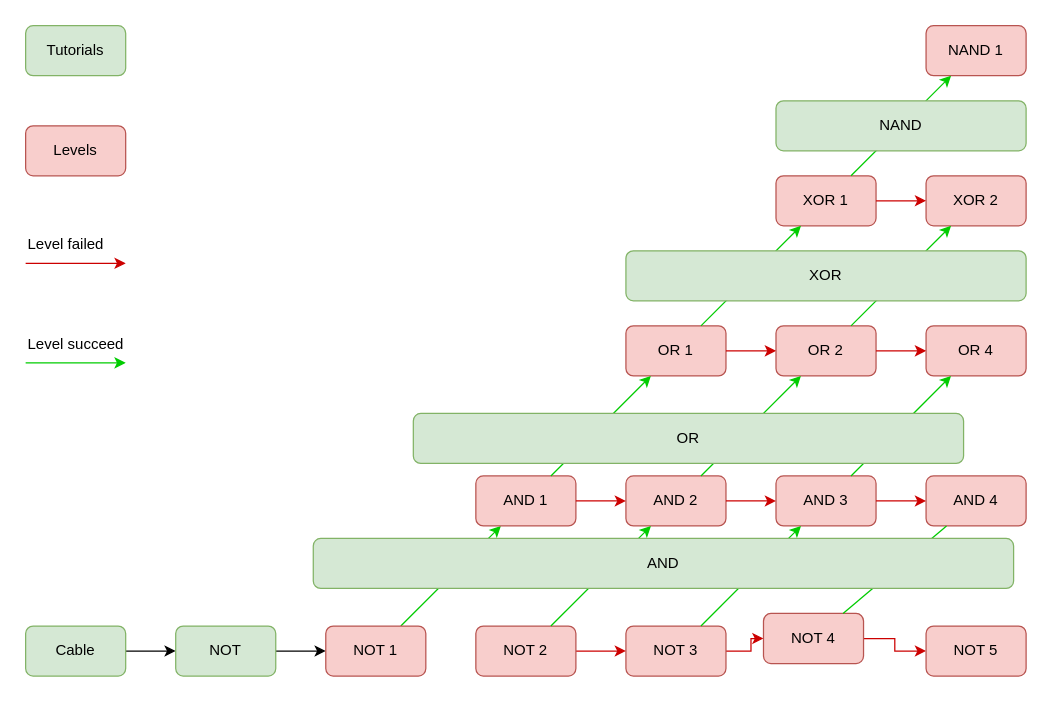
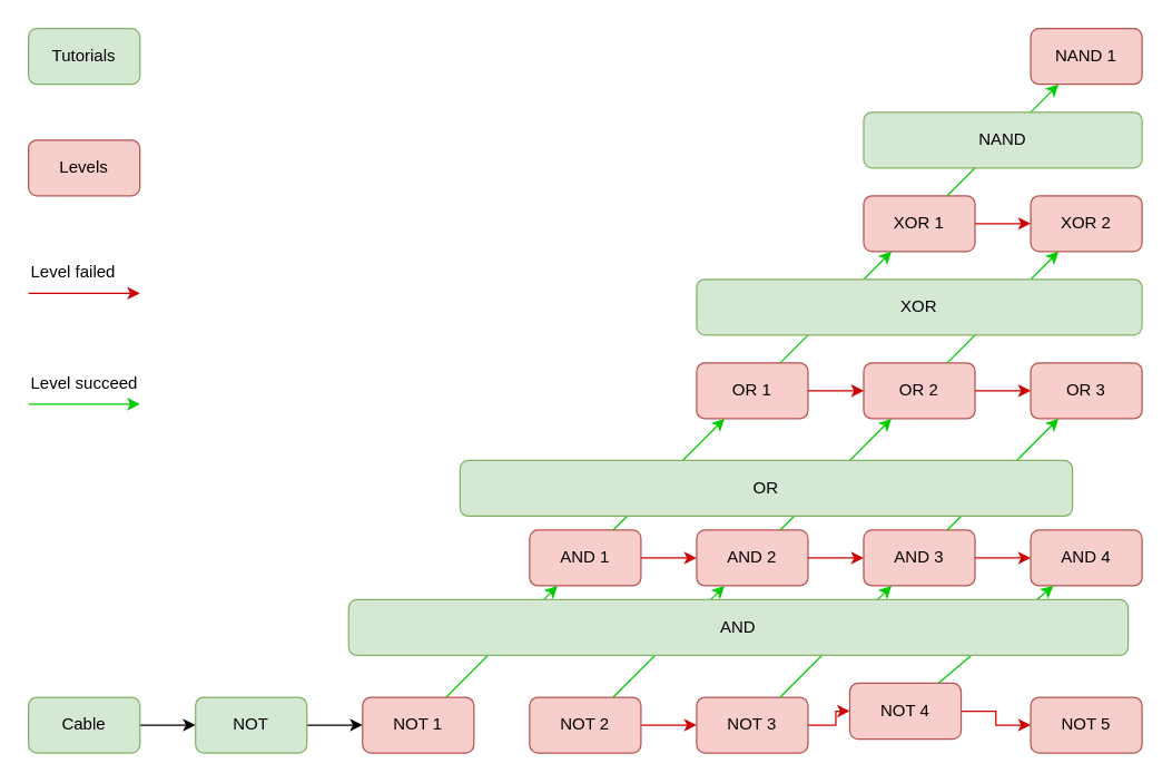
  <mxCell id="0" />
  <mxCell id="1" parent="0" />
  <mxCell id="2" style="edgeStyle=orthogonalEdgeStyle;rounded=0;orthogonalLoop=1;jettySize=auto;html=1;exitX=1;exitY=0.5;exitDx=0;exitDy=0;entryX=0;entryY=0.5;entryDx=0;entryDy=0;" parent="1" source="3" target="5" edge="1"><mxGeometry relative="1" as="geometry" /></mxCell>
  <mxCell id="3" value="Cable" style="rounded=1;whiteSpace=wrap;html=1;fillColor=#d5e8d4;strokeColor=#82b366;" parent="1" vertex="1"><mxGeometry x="20" y="500" width="80" height="40" as="geometry" /></mxCell>
  <mxCell id="4" style="edgeStyle=orthogonalEdgeStyle;rounded=0;orthogonalLoop=1;jettySize=auto;html=1;exitX=1;exitY=0.5;exitDx=0;exitDy=0;entryX=0;entryY=0.5;entryDx=0;entryDy=0;" parent="1" source="5" target="9" edge="1"><mxGeometry relative="1" as="geometry" /></mxCell>
  <mxCell id="5" value="NOT" style="rounded=1;whiteSpace=wrap;html=1;fillColor=#d5e8d4;strokeColor=#82b366;" parent="1" vertex="1"><mxGeometry x="140" y="500" width="80" height="40" as="geometry" /></mxCell>
  <mxCell id="6" value="Tutorials" style="rounded=1;whiteSpace=wrap;html=1;fillColor=#d5e8d4;strokeColor=#82b366;" parent="1" vertex="1"><mxGeometry x="20" y="20" width="80" height="40" as="geometry" /></mxCell>
  <mxCell id="7" value="Levels" style="rounded=1;whiteSpace=wrap;html=1;fillColor=#f8cecc;strokeColor=#b85450;" parent="1" vertex="1"><mxGeometry x="20" y="100" width="80" height="40" as="geometry" /></mxCell>
  <mxCell id="8" style="rounded=0;orthogonalLoop=1;jettySize=auto;html=1;strokeColor=#00CC00;" parent="1" source="9" target="17" edge="1"><mxGeometry relative="1" as="geometry" /></mxCell>
  <mxCell id="9" value="NOT 1" style="rounded=1;whiteSpace=wrap;html=1;fillColor=#f8cecc;strokeColor=#b85450;" parent="1" vertex="1"><mxGeometry x="260" y="500" width="80" height="40" as="geometry" /></mxCell>
  <mxCell id="10" value="" style="edgeStyle=orthogonalEdgeStyle;rounded=0;orthogonalLoop=1;jettySize=auto;html=1;strokeColor=#CC0000;" parent="1" source="11" target="15" edge="1"><mxGeometry relative="1" as="geometry" /></mxCell>
  <mxCell id="11" value="NOT 3" style="rounded=1;whiteSpace=wrap;html=1;fillColor=#f8cecc;strokeColor=#b85450;" parent="1" vertex="1"><mxGeometry x="500" y="500" width="80" height="40" as="geometry" /></mxCell>
  <mxCell id="12" value="" style="edgeStyle=orthogonalEdgeStyle;rounded=0;orthogonalLoop=1;jettySize=auto;html=1;strokeColor=#CC0000;" parent="1" source="13" target="11" edge="1"><mxGeometry relative="1" as="geometry" /></mxCell>
  <mxCell id="13" value="NOT 2" style="rounded=1;whiteSpace=wrap;html=1;fillColor=#f8cecc;strokeColor=#b85450;" parent="1" vertex="1"><mxGeometry x="380" y="500" width="80" height="40" as="geometry" /></mxCell>
  <mxCell id="14" value="" style="edgeStyle=orthogonalEdgeStyle;rounded=0;orthogonalLoop=1;jettySize=auto;html=1;strokeColor=#CC0000;" parent="1" source="15" target="16" edge="1"><mxGeometry relative="1" as="geometry" /></mxCell>
  <mxCell id="15" value="NOT 4" style="rounded=1;whiteSpace=wrap;html=1;fillColor=#f8cecc;strokeColor=#b85450;" parent="1" vertex="1"><mxGeometry x="610" y="490" width="80" height="40" as="geometry" /></mxCell>
  <mxCell id="16" value="NOT 5" style="rounded=1;whiteSpace=wrap;html=1;fillColor=#f8cecc;strokeColor=#b85450;" parent="1" vertex="1"><mxGeometry x="740" y="500" width="80" height="40" as="geometry" /></mxCell>
  <mxCell id="17" value="AND 1" style="rounded=1;whiteSpace=wrap;html=1;fillColor=#f8cecc;strokeColor=#b85450;" parent="1" vertex="1"><mxGeometry x="380" y="380" width="80" height="40" as="geometry" /></mxCell>
  <mxCell id="18" value="AND 2" style="rounded=1;whiteSpace=wrap;html=1;fillColor=#f8cecc;strokeColor=#b85450;" parent="1" vertex="1"><mxGeometry x="500" y="380" width="80" height="40" as="geometry" /></mxCell>
  <mxCell id="19" value="AND 3" style="rounded=1;whiteSpace=wrap;html=1;fillColor=#f8cecc;strokeColor=#b85450;" parent="1" vertex="1"><mxGeometry x="620" y="380" width="80" height="40" as="geometry" /></mxCell>
  <mxCell id="20" value="AND 4" style="rounded=1;whiteSpace=wrap;html=1;fillColor=#f8cecc;strokeColor=#b85450;" parent="1" vertex="1"><mxGeometry x="740" y="380" width="80" height="40" as="geometry" /></mxCell>
  <mxCell id="21" value="OR 1" style="rounded=1;whiteSpace=wrap;html=1;fillColor=#f8cecc;strokeColor=#b85450;" parent="1" vertex="1"><mxGeometry x="500" y="260" width="80" height="40" as="geometry" /></mxCell>
  <mxCell id="22" value="OR 2" style="rounded=1;whiteSpace=wrap;html=1;fillColor=#f8cecc;strokeColor=#b85450;" parent="1" vertex="1"><mxGeometry x="620" y="260" width="80" height="40" as="geometry" /></mxCell>
- <mxCell id="23" value="OR 4" style="rounded=1;whiteSpace=wrap;html=1;fillColor=#f8cecc;strokeColor=#b85450;" parent="1" vertex="1"><mxGeometry x="740" y="260" width="80" height="40" as="geometry" /></mxCell>
+ <mxCell id="23" value="OR 3" style="rounded=1;whiteSpace=wrap;html=1;fillColor=#f8cecc;strokeColor=#b85450;" parent="1" vertex="1"><mxGeometry x="740" y="260" width="80" height="40" as="geometry" /></mxCell>
  <mxCell id="24" value="XOR 1" style="rounded=1;whiteSpace=wrap;html=1;fillColor=#f8cecc;strokeColor=#b85450;" parent="1" vertex="1"><mxGeometry x="620" y="140" width="80" height="40" as="geometry" /></mxCell>
  <mxCell id="25" value="XOR 2" style="rounded=1;whiteSpace=wrap;html=1;fillColor=#f8cecc;strokeColor=#b85450;" parent="1" vertex="1"><mxGeometry x="740" y="140" width="80" height="40" as="geometry" /></mxCell>
  <mxCell id="26" value="NAND 1" style="rounded=1;whiteSpace=wrap;html=1;fillColor=#f8cecc;strokeColor=#b85450;" parent="1" vertex="1"><mxGeometry x="740" y="20" width="80" height="40" as="geometry" /></mxCell>
  <mxCell id="27" style="rounded=0;orthogonalLoop=1;jettySize=auto;html=1;strokeColor=#00CC00;" parent="1" source="13" target="18" edge="1"><mxGeometry relative="1" as="geometry"><mxPoint x="325" y="510" as="sourcePoint" /><mxPoint x="415" y="390" as="targetPoint" /></mxGeometry></mxCell>
  <mxCell id="28" style="rounded=0;orthogonalLoop=1;jettySize=auto;html=1;strokeColor=#00CC00;" parent="1" source="11" target="19" edge="1"><mxGeometry relative="1" as="geometry"><mxPoint x="445" y="510" as="sourcePoint" /><mxPoint x="535" y="390" as="targetPoint" /></mxGeometry></mxCell>
- <mxCell id="29" style="rounded=0;orthogonalLoop=1;jettySize=auto;html=1;strokeColor=#00CC00;endArrow=none;" parent="1" source="15" target="20" edge="1"><mxGeometry relative="1" as="geometry"><mxPoint x="565" y="510" as="sourcePoint" /><mxPoint x="655" y="390" as="targetPoint" /></mxGeometry></mxCell>
+ <mxCell id="29" style="rounded=0;orthogonalLoop=1;jettySize=auto;html=1;strokeColor=#00CC00;" parent="1" source="15" target="20" edge="1"><mxGeometry relative="1" as="geometry"><mxPoint x="565" y="510" as="sourcePoint" /><mxPoint x="655" y="390" as="targetPoint" /></mxGeometry></mxCell>
  <mxCell id="30" value="AND" style="rounded=1;whiteSpace=wrap;html=1;fillColor=#d5e8d4;strokeColor=#82b366;" parent="1" vertex="1"><mxGeometry x="250" y="430" width="560" height="40" as="geometry" /></mxCell>
  <mxCell id="31" style="rounded=0;orthogonalLoop=1;jettySize=auto;html=1;strokeColor=#00CC00;" parent="1" source="17" target="21" edge="1"><mxGeometry relative="1" as="geometry"><mxPoint x="450" y="380" as="sourcePoint" /><mxPoint x="530" y="300" as="targetPoint" /></mxGeometry></mxCell>
  <mxCell id="32" style="rounded=0;orthogonalLoop=1;jettySize=auto;html=1;strokeColor=#00CC00;" parent="1" source="18" target="22" edge="1"><mxGeometry relative="1" as="geometry"><mxPoint x="570" y="380" as="sourcePoint" /><mxPoint x="650" y="300" as="targetPoint" /></mxGeometry></mxCell>
  <mxCell id="33" style="rounded=0;orthogonalLoop=1;jettySize=auto;html=1;strokeColor=#00CC00;" parent="1" source="19" target="23" edge="1"><mxGeometry relative="1" as="geometry"><mxPoint x="690" y="380" as="sourcePoint" /><mxPoint x="770" y="300" as="targetPoint" /></mxGeometry></mxCell>
  <mxCell id="34" style="rounded=0;orthogonalLoop=1;jettySize=auto;html=1;strokeColor=#00CC00;" parent="1" source="21" target="24" edge="1"><mxGeometry relative="1" as="geometry"><mxPoint x="580" y="250" as="sourcePoint" /><mxPoint x="660" y="170" as="targetPoint" /></mxGeometry></mxCell>
  <mxCell id="35" style="rounded=0;orthogonalLoop=1;jettySize=auto;html=1;strokeColor=#00CC00;" parent="1" source="22" target="25" edge="1"><mxGeometry relative="1" as="geometry"><mxPoint x="700" y="250" as="sourcePoint" /><mxPoint x="780" y="170" as="targetPoint" /></mxGeometry></mxCell>
  <mxCell id="36" style="rounded=0;orthogonalLoop=1;jettySize=auto;html=1;strokeColor=#00CC00;" parent="1" source="24" target="26" edge="1"><mxGeometry relative="1" as="geometry"><mxPoint x="690" y="270" as="sourcePoint" /><mxPoint x="770" y="190" as="targetPoint" /></mxGeometry></mxCell>
  <mxCell id="37" value="OR" style="rounded=1;whiteSpace=wrap;html=1;fillColor=#d5e8d4;strokeColor=#82b366;" parent="1" vertex="1"><mxGeometry x="330" y="330" width="440" height="40" as="geometry" /></mxCell>
  <mxCell id="38" value="XOR" style="rounded=1;whiteSpace=wrap;html=1;fillColor=#d5e8d4;strokeColor=#82b366;" parent="1" vertex="1"><mxGeometry x="500" y="200" width="320" height="40" as="geometry" /></mxCell>
  <mxCell id="39" value="NAND" style="rounded=1;whiteSpace=wrap;html=1;fillColor=#d5e8d4;strokeColor=#82b366;" parent="1" vertex="1"><mxGeometry x="620" y="80" width="200" height="40" as="geometry" /></mxCell>
  <mxCell id="40" value="" style="edgeStyle=orthogonalEdgeStyle;rounded=0;orthogonalLoop=1;jettySize=auto;html=1;strokeColor=#CC0000;" parent="1" source="18" target="19" edge="1"><mxGeometry relative="1" as="geometry"><mxPoint x="580" y="400" as="sourcePoint" /><mxPoint x="620" y="400" as="targetPoint" /></mxGeometry></mxCell>
  <mxCell id="41" value="" style="edgeStyle=orthogonalEdgeStyle;rounded=0;orthogonalLoop=1;jettySize=auto;html=1;strokeColor=#CC0000;" parent="1" source="17" target="18" edge="1"><mxGeometry relative="1" as="geometry"><mxPoint x="460" y="400" as="sourcePoint" /><mxPoint x="500" y="400" as="targetPoint" /></mxGeometry></mxCell>
  <mxCell id="42" value="" style="edgeStyle=orthogonalEdgeStyle;rounded=0;orthogonalLoop=1;jettySize=auto;html=1;strokeColor=#CC0000;" parent="1" source="19" target="20" edge="1"><mxGeometry relative="1" as="geometry"><mxPoint x="700" y="400" as="sourcePoint" /><mxPoint x="740" y="400" as="targetPoint" /></mxGeometry></mxCell>
  <mxCell id="43" value="" style="edgeStyle=orthogonalEdgeStyle;rounded=0;orthogonalLoop=1;jettySize=auto;html=1;strokeColor=#CC0000;" parent="1" source="21" target="22" edge="1"><mxGeometry relative="1" as="geometry"><mxPoint x="580" y="310" as="sourcePoint" /><mxPoint x="620" y="310" as="targetPoint" /></mxGeometry></mxCell>
  <mxCell id="44" value="" style="edgeStyle=orthogonalEdgeStyle;rounded=0;orthogonalLoop=1;jettySize=auto;html=1;strokeColor=#CC0000;" parent="1" source="22" target="23" edge="1"><mxGeometry relative="1" as="geometry"><mxPoint x="700" y="310" as="sourcePoint" /><mxPoint x="740" y="310" as="targetPoint" /></mxGeometry></mxCell>
  <mxCell id="45" value="" style="edgeStyle=orthogonalEdgeStyle;rounded=0;orthogonalLoop=1;jettySize=auto;html=1;strokeColor=#CC0000;" parent="1" source="24" target="25" edge="1"><mxGeometry relative="1" as="geometry"><mxPoint x="710" y="210" as="sourcePoint" /><mxPoint x="750" y="210" as="targetPoint" /></mxGeometry></mxCell>
  <mxCell id="46" style="edgeStyle=orthogonalEdgeStyle;rounded=0;orthogonalLoop=1;jettySize=auto;html=1;exitX=1;exitY=0.5;exitDx=0;exitDy=0;strokeColor=#CC0000;" parent="1" edge="1"><mxGeometry relative="1" as="geometry"><mxPoint x="20" y="210" as="sourcePoint" /><mxPoint x="100" y="210" as="targetPoint" /></mxGeometry></mxCell>
  <mxCell id="47" style="rounded=0;orthogonalLoop=1;jettySize=auto;html=1;strokeColor=#00CC00;" parent="1" edge="1"><mxGeometry relative="1" as="geometry"><mxPoint x="20" y="289.58" as="sourcePoint" /><mxPoint x="100" y="289.58" as="targetPoint" /></mxGeometry></mxCell>
  <mxCell id="48" value="Level failed" style="text;html=1;align=left;verticalAlign=middle;resizable=0;points=[];autosize=1;strokeColor=none;fillColor=none;" parent="1" vertex="1"><mxGeometry x="20" y="180" width="80" height="30" as="geometry" /></mxCell>
  <mxCell id="49" value="Level succeed" style="text;html=1;align=left;verticalAlign=middle;resizable=0;points=[];autosize=1;strokeColor=none;fillColor=none;" parent="1" vertex="1"><mxGeometry x="20" y="260" width="100" height="30" as="geometry" /></mxCell>
